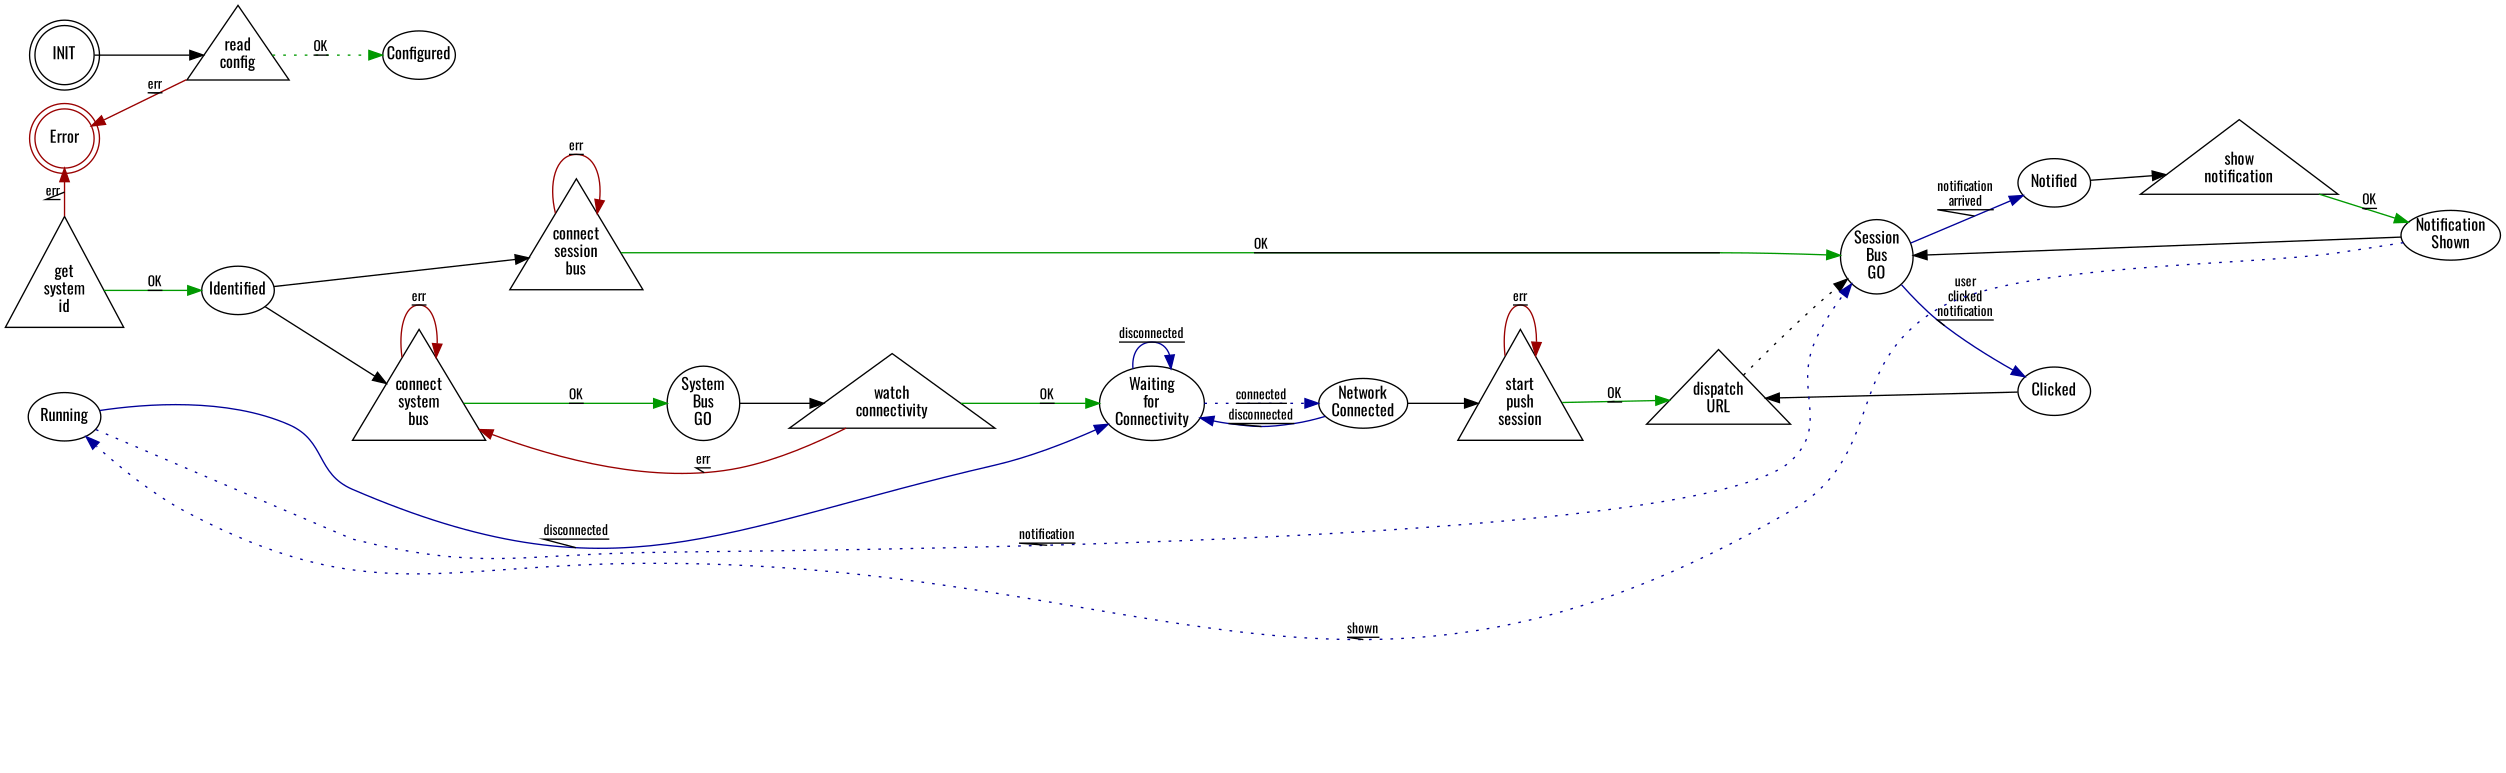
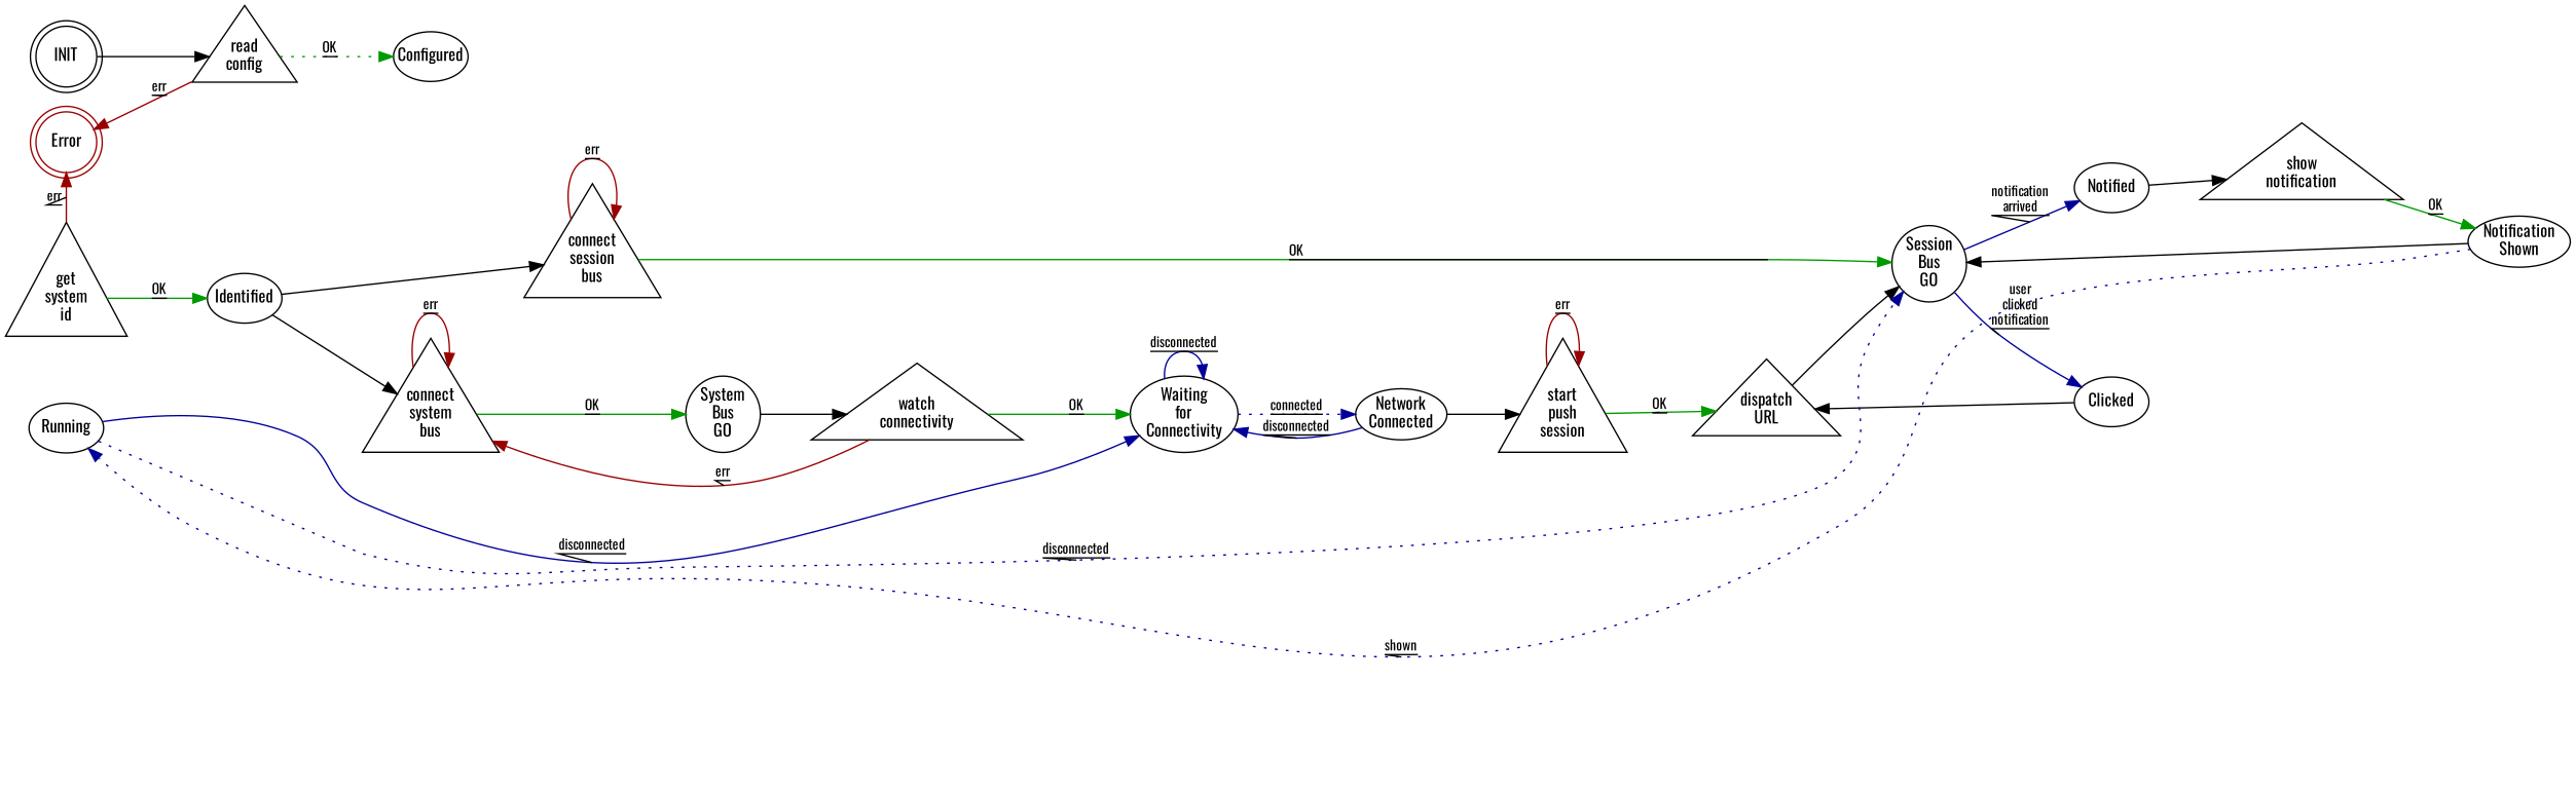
  digraph {
    fontname=Oswald
    rankdir=LR
    splines=true
    node [fontname=Oswald fontsize=12 margin=0]
    edge [decorate=true fontname=Oswald fontsize=10]
    INIT [shape=doublecircle]
    n2 [label="read\nconfig" shape=triangle]
    Error [color="#990000" shape=doublecircle]
    Configured
    n5 [label="get\nsystem\nid" shape=triangle]
    Identified
    n7 [label="connect\nsystem\nbus" shape=triangle]
    n8 [label="connect\nsession\nbus" shape=triangle]
    n9 [label="System\nBus\nGO"]
    n10 [label="Session\nBus\nGO"]
    n11 [label="watch\nconnectivity" shape=triangle]
    n12 [label="Waiting\nfor\nConnectivity"]
    n13 [label="Network\nConnected"]
    n14 [label="start\npush\nsession" shape=triangle]
    n15 [label="dispatch\nURL" shape=triangle]
    Notified
    Clicked
    n18 [label="show\nnotification" shape=triangle]
    Running
    n20 [label="Notification\nShown"]
    INIT -> n2
    n2 -> Error [color="#990000" constraint=false label=err]
    n2 -> Configured [color="#009900" label=OK style=dotted]
    n5 -> Error [color="#990000" constraint=false label=err]
    n5 -> Identified [color="#009900" label=OK]
    Identified -> n7
    Identified -> n8
    n7 -> n7 [color="#990000" constraint=false label=err]
    n7 -> n9 [color="#009900" label=OK]
    n8 -> n8 [color="#990000" constraint=false label=err]
    n8 -> n10 [color="#009900" label=OK]
    n9 -> n11
    n10 -> Notified [color="#000099" label="notification\narrived"]
    n10 -> Clicked [color="#000099" label="user\nclicked\nnotification"]
    n11 -> n7 [color="#990000" constraint=false label=err]
    n11 -> n12 [color="#009900" label=OK]
    n12 -> n12 [color="#000099" label=disconnected]
    n12 -> n13 [color="#000099" label=connected style=dotted]
    n13 -> n12 [color="#000099" constraint=false label=disconnected]
    n13 -> n14
    n14 -> n14 [color="#990000" constraint=false label=err]
    n14 -> n15 [color="#009900" label=OK]
-   n15 -> n10 [style=dotted]
+   n15 -> n10
    Notified -> n18
    Clicked -> n15
    n18 -> n20 [color="#009900" label=OK]
-   Running -> n10 [color="#000099" constraint=false label=notification style=dotted]
+   Running -> n10 [color="#000099" constraint=false label=disconnected style=dotted]
    Running -> n12 [color="#000099" constraint=false label=disconnected]
    n20 -> n10
    n20 -> Running [color="#000099" constraint=false label=shown style=dotted]
  }
